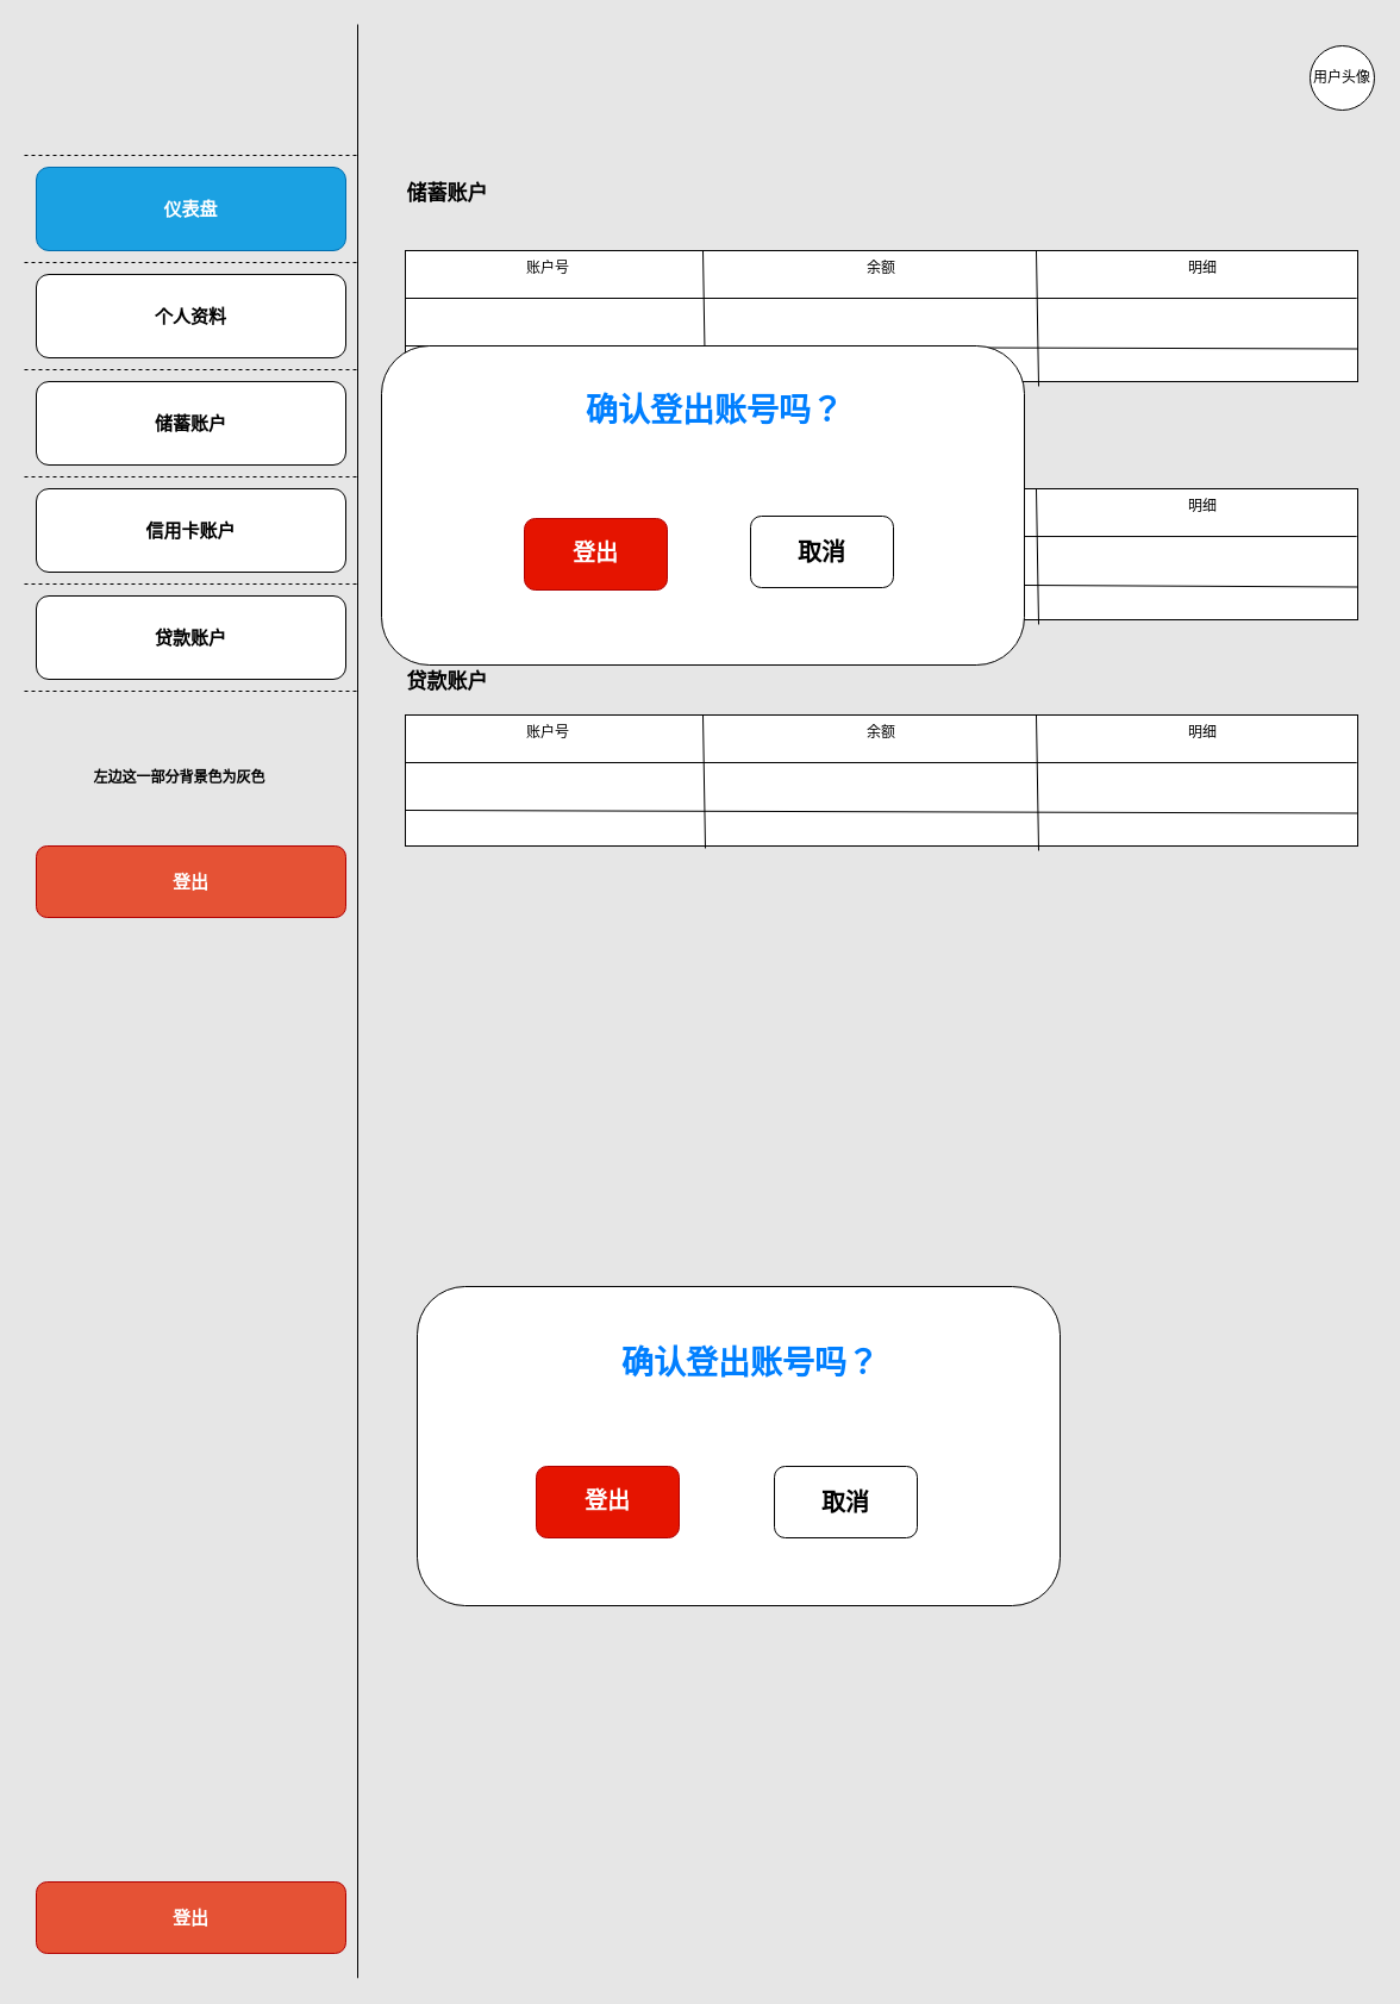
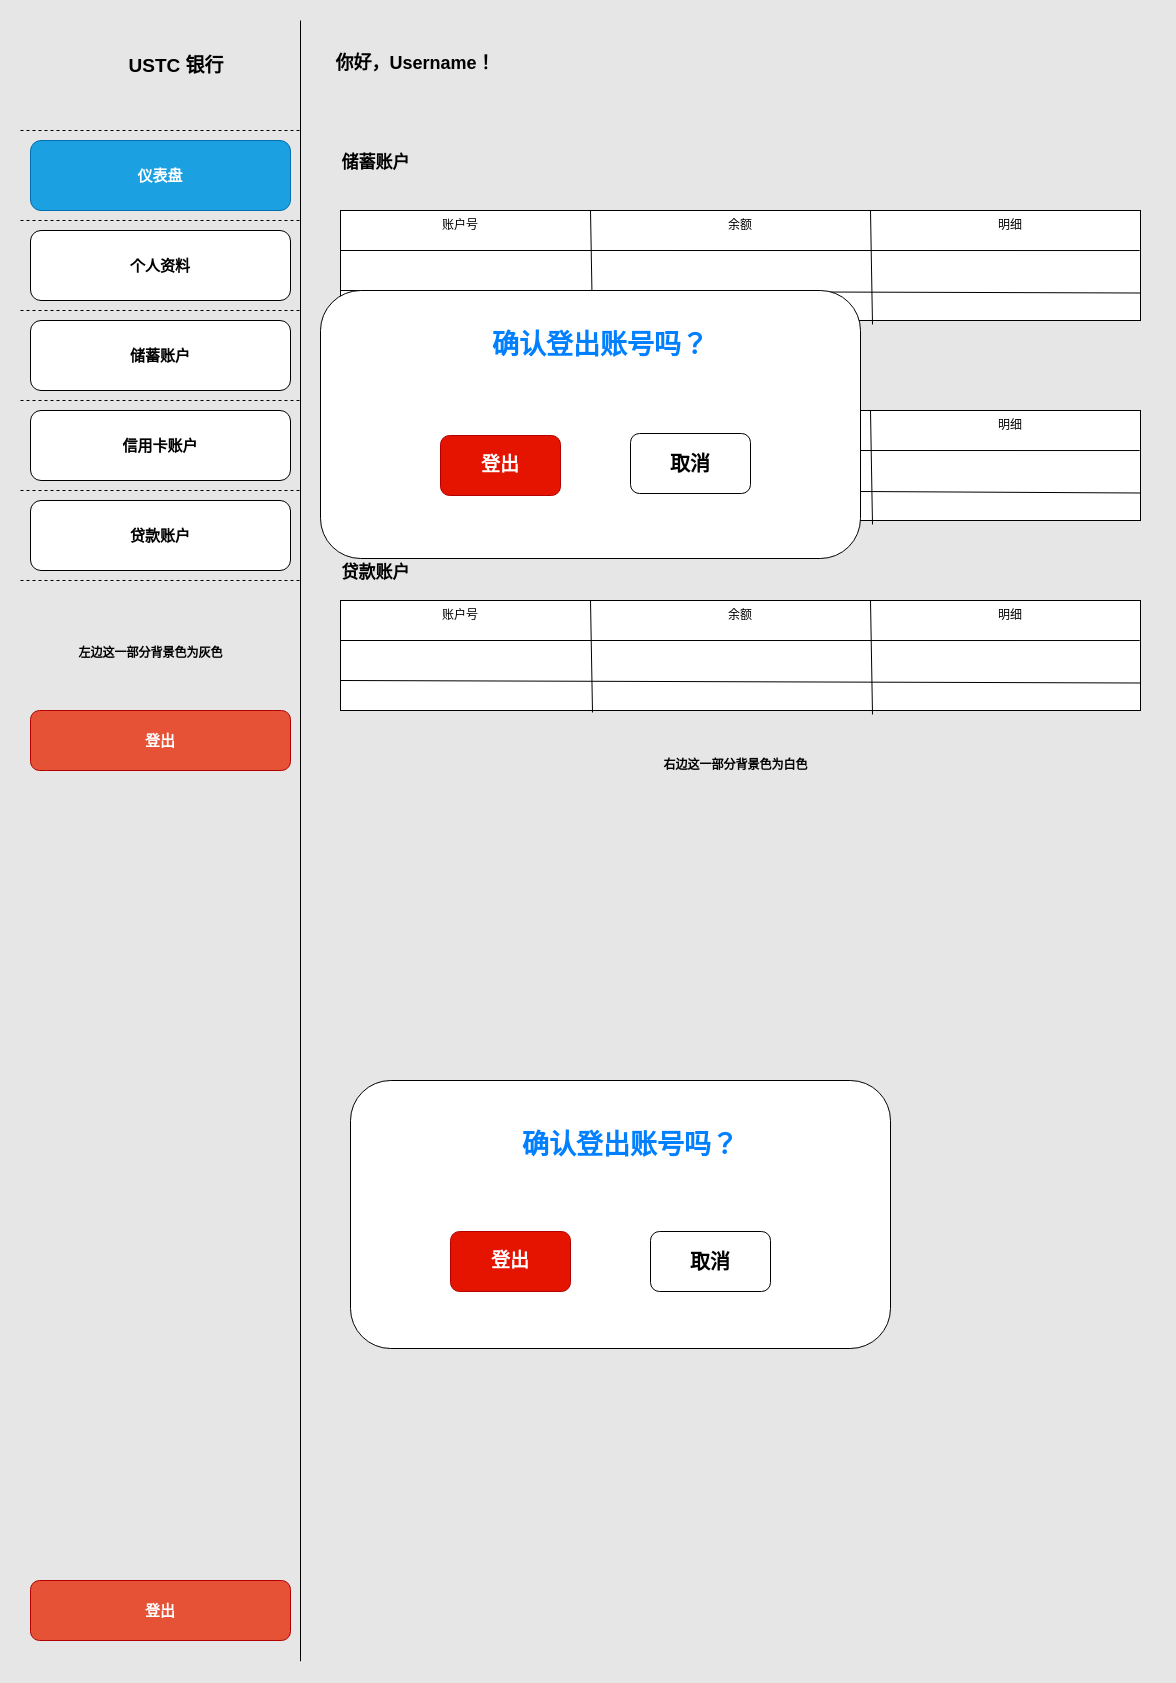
  <mxCell id="0" />
  <mxCell id="1" parent="0" />
  <mxCell id="2" value="" style="endArrow=none;html=1;rounded=0;" edge="1" parent="1"><mxGeometry width="50" height="50" relative="1" as="geometry"><mxPoint x="300" y="1660.784" as="sourcePoint" /><mxPoint x="300" as="targetPoint" y="20" /></mxGeometry></mxCell>
  <mxCell id="3" value="" style="endArrow=none;html=1;rounded=0;dashed=1;" edge="1" parent="1"><mxGeometry width="50" height="50" relative="1" as="geometry"><mxPoint y="130" as="sourcePoint" x="20" /><mxPoint x="300" y="130" as="targetPoint" /></mxGeometry></mxCell>
+ <mxCell id="4" value="&lt;b style=&quot;&quot;&gt;&lt;font style=&quot;font-size: 19px;&quot;&gt;USTC 银行&lt;/font&gt;&lt;/b&gt;" style="text;html=1;strokeColor=none;fillColor=none;align=center;verticalAlign=middle;whiteSpace=wrap;rounded=0;" vertex="1" parent="1"><mxGeometry x="114" y="48" width="124" height="36" as="geometry" /></mxCell>
  <mxCell id="5" value="" style="endArrow=none;html=1;rounded=0;dashed=1;" edge="1" parent="1"><mxGeometry width="50" height="50" relative="1" as="geometry"><mxPoint y="220" as="sourcePoint" x="20" /><mxPoint x="300" y="220" as="targetPoint" /></mxGeometry></mxCell>
  <mxCell id="6" value="" style="endArrow=none;html=1;rounded=0;dashed=1;" edge="1" parent="1"><mxGeometry width="50" height="50" relative="1" as="geometry"><mxPoint y="310" as="sourcePoint" x="20" /><mxPoint x="300" y="310" as="targetPoint" /></mxGeometry></mxCell>
  <mxCell id="7" value="" style="endArrow=none;html=1;rounded=0;dashed=1;" edge="1" parent="1"><mxGeometry width="50" height="50" relative="1" as="geometry"><mxPoint y="400" as="sourcePoint" x="20" /><mxPoint x="300" y="400" as="targetPoint" /></mxGeometry></mxCell>
  <mxCell id="8" value="" style="endArrow=none;html=1;rounded=0;dashed=1;" edge="1" parent="1"><mxGeometry width="50" height="50" relative="1" as="geometry"><mxPoint y="490" as="sourcePoint" x="20" /><mxPoint x="300" y="490" as="targetPoint" /></mxGeometry></mxCell>
  <mxCell id="9" value="" style="endArrow=none;html=1;rounded=0;dashed=1;" edge="1" parent="1"><mxGeometry width="50" height="50" relative="1" as="geometry"><mxPoint y="580" as="sourcePoint" x="20" /><mxPoint x="300" y="580" as="targetPoint" /></mxGeometry></mxCell>
  <mxCell id="10" value="&lt;b&gt;&lt;font style=&quot;font-size: 15px;&quot;&gt;仪表盘&lt;/font&gt;&lt;/b&gt;" style="rounded=1;whiteSpace=wrap;html=1;fillColor=#1ba1e2;fontColor=#ffffff;strokeColor=#006EAF;" vertex="1" parent="1"><mxGeometry x="30" y="140" width="260" height="70" as="geometry" /></mxCell>
  <mxCell id="11" value="&lt;b&gt;&lt;font style=&quot;font-size: 15px;&quot;&gt;个人资料&lt;/font&gt;&lt;/b&gt;" style="rounded=1;whiteSpace=wrap;html=1;" vertex="1" parent="1"><mxGeometry x="30" y="230" width="260" height="70" as="geometry" /></mxCell>
  <mxCell id="12" value="&lt;b&gt;&lt;font style=&quot;font-size: 15px;&quot;&gt;储蓄账户&lt;/font&gt;&lt;/b&gt;" style="rounded=1;whiteSpace=wrap;html=1;" vertex="1" parent="1"><mxGeometry x="30" y="320" width="260" height="70" as="geometry" /></mxCell>
  <mxCell id="13" value="&lt;b&gt;&lt;font style=&quot;font-size: 15px;&quot;&gt;信用卡账户&lt;/font&gt;&lt;/b&gt;" style="rounded=1;whiteSpace=wrap;html=1;" vertex="1" parent="1"><mxGeometry x="30" y="410" width="260" height="70" as="geometry" /></mxCell>
  <mxCell id="14" value="&lt;b&gt;&lt;font style=&quot;font-size: 15px;&quot;&gt;贷款账户&lt;/font&gt;&lt;/b&gt;" style="rounded=1;whiteSpace=wrap;html=1;" vertex="1" parent="1"><mxGeometry x="30" y="500" width="260" height="70" as="geometry" /></mxCell>
  <mxCell id="15" value="&lt;b&gt;&lt;font style=&quot;font-size: 15px;&quot;&gt;登出&lt;/font&gt;&lt;/b&gt;" style="rounded=1;whiteSpace=wrap;html=1;fillColor=#E55235;strokeColor=#B20000;fontColor=#ffffff;" vertex="1" parent="1"><mxGeometry x="30" y="710" width="260" height="60" as="geometry" /></mxCell>
  <mxCell id="16" value="&lt;b&gt;左边这一部分背景色为灰色&lt;/b&gt;" style="text;html=1;align=center;verticalAlign=middle;resizable=0;points=[];autosize=1;strokeColor=none;fillColor=none;" vertex="1" parent="1"><mxGeometry x="65" y="638" width="170" height="30" as="geometry" /></mxCell>
- <mxCell id="18" value="用户头像" style="ellipse;whiteSpace=wrap;html=1;aspect=fixed;" vertex="1" parent="1"><mxGeometry x="1100" y="38" width="54" height="54" as="geometry" /></mxCell>
+ <mxCell id="17" value="&lt;b&gt;&lt;font style=&quot;font-size: 18px;&quot;&gt;你好，Username！&lt;/font&gt;&lt;/b&gt;" style="text;html=1;strokeColor=none;fillColor=none;align=center;verticalAlign=middle;whiteSpace=wrap;rounded=0;" vertex="1" parent="1"><mxGeometry x="330" y="48" width="170" height="30" as="geometry" /></mxCell>
+ <mxCell id="19" value="&lt;b&gt;右边这一部分背景色为白色&lt;/b&gt;" style="text;html=1;align=center;verticalAlign=middle;resizable=0;points=[];autosize=1;strokeColor=none;fillColor=none;" vertex="1" parent="1"><mxGeometry x="650" y="750" width="170" height="30" as="geometry" /></mxCell>
  <mxCell id="20" value="&lt;b&gt;&lt;font style=&quot;font-size: 17px;&quot;&gt;储蓄账户&lt;/font&gt;&lt;/b&gt;" style="text;html=1;align=center;verticalAlign=middle;resizable=0;points=[];autosize=1;strokeColor=none;fillColor=none;" vertex="1" parent="1"><mxGeometry x="330" y="148" width="90" height="30" as="geometry" /></mxCell>
  <mxCell id="21" value="" style="rounded=0;whiteSpace=wrap;html=1;glass=0;" vertex="1" parent="1"><mxGeometry x="340" y="210" width="800" height="110" as="geometry" /></mxCell>
  <mxCell id="22" value="" style="endArrow=none;html=1;entryX=0.999;entryY=0.364;entryDx=0;entryDy=0;entryPerimeter=0;" edge="1" parent="1" target="21"><mxGeometry width="50" height="50" relative="1" as="geometry"><mxPoint x="340" y="250" as="sourcePoint" /><mxPoint x="390" y="200" as="targetPoint" /></mxGeometry></mxCell>
  <mxCell id="23" value="" style="endArrow=none;html=1;entryX=1;entryY=0.75;entryDx=0;entryDy=0;" edge="1" parent="1" target="21"><mxGeometry width="50" height="50" relative="1" as="geometry"><mxPoint x="340" y="290" as="sourcePoint" /><mxPoint x="390" y="240" as="targetPoint" /></mxGeometry></mxCell>
  <mxCell id="24" value="" style="endArrow=none;html=1;exitX=0.315;exitY=1.018;exitDx=0;exitDy=0;exitPerimeter=0;" edge="1" parent="1" source="21"><mxGeometry width="50" height="50" relative="1" as="geometry"><mxPoint x="540" y="260" as="sourcePoint" /><mxPoint x="590" y="210" as="targetPoint" /></mxGeometry></mxCell>
  <mxCell id="25" value="账户号" style="text;html=1;strokeColor=none;fillColor=none;align=center;verticalAlign=middle;whiteSpace=wrap;rounded=0;" vertex="1" parent="1"><mxGeometry x="430" y="210" width="60" height="30" as="geometry" /></mxCell>
  <mxCell id="26" value="" style="endArrow=none;html=1;exitX=0.665;exitY=1.036;exitDx=0;exitDy=0;exitPerimeter=0;" edge="1" parent="1" source="21"><mxGeometry width="50" height="50" relative="1" as="geometry"><mxPoint x="820" y="260" as="sourcePoint" /><mxPoint x="870" y="210" as="targetPoint" /></mxGeometry></mxCell>
  <mxCell id="27" value="余额" style="text;html=1;strokeColor=none;fillColor=none;align=center;verticalAlign=middle;whiteSpace=wrap;rounded=0;" vertex="1" parent="1"><mxGeometry x="710" y="210" width="60" height="30" as="geometry" /></mxCell>
  <mxCell id="28" value="明细" style="text;html=1;strokeColor=none;fillColor=none;align=center;verticalAlign=middle;whiteSpace=wrap;rounded=0;" vertex="1" parent="1"><mxGeometry x="980" y="210" width="60" height="30" as="geometry" /></mxCell>
  <mxCell id="29" value="&lt;b&gt;&lt;font style=&quot;font-size: 17px;&quot;&gt;信用卡账户&lt;/font&gt;&lt;/b&gt;" style="text;html=1;strokeColor=none;fillColor=none;align=center;verticalAlign=middle;whiteSpace=wrap;rounded=0;" vertex="1" parent="1"><mxGeometry x="330" y="360" width="100" height="30" as="geometry" /></mxCell>
  <mxCell id="30" value="" style="rounded=0;whiteSpace=wrap;html=1;glass=0;" vertex="1" parent="1"><mxGeometry x="340" y="410" width="800" height="110" as="geometry" /></mxCell>
  <mxCell id="31" value="" style="endArrow=none;html=1;entryX=0.999;entryY=0.364;entryDx=0;entryDy=0;entryPerimeter=0;" edge="1" parent="1" target="30"><mxGeometry width="50" height="50" relative="1" as="geometry"><mxPoint x="340" y="450" as="sourcePoint" /><mxPoint x="390" y="400" as="targetPoint" /></mxGeometry></mxCell>
  <mxCell id="32" value="" style="endArrow=none;html=1;entryX=1;entryY=0.75;entryDx=0;entryDy=0;" edge="1" parent="1" target="30"><mxGeometry width="50" height="50" relative="1" as="geometry"><mxPoint x="340" y="490" as="sourcePoint" /><mxPoint x="390" y="440" as="targetPoint" /><Array as="points"><mxPoint x="670" y="490" /></Array></mxGeometry></mxCell>
  <mxCell id="33" value="" style="endArrow=none;html=1;exitX=0.315;exitY=1.018;exitDx=0;exitDy=0;exitPerimeter=0;" edge="1" parent="1" source="30"><mxGeometry width="50" height="50" relative="1" as="geometry"><mxPoint x="540" y="460" as="sourcePoint" /><mxPoint x="590" y="410" as="targetPoint" /></mxGeometry></mxCell>
  <mxCell id="34" value="账户号" style="text;html=1;strokeColor=none;fillColor=none;align=center;verticalAlign=middle;whiteSpace=wrap;rounded=0;" vertex="1" parent="1"><mxGeometry x="430" y="410" width="60" height="30" as="geometry" /></mxCell>
  <mxCell id="35" value="" style="endArrow=none;html=1;exitX=0.665;exitY=1.036;exitDx=0;exitDy=0;exitPerimeter=0;" edge="1" parent="1" source="30"><mxGeometry width="50" height="50" relative="1" as="geometry"><mxPoint x="820" y="460" as="sourcePoint" /><mxPoint x="870" y="410" as="targetPoint" /></mxGeometry></mxCell>
  <mxCell id="36" value="余额" style="text;html=1;strokeColor=none;fillColor=none;align=center;verticalAlign=middle;whiteSpace=wrap;rounded=0;" vertex="1" parent="1"><mxGeometry x="710" y="410" width="60" height="30" as="geometry" /></mxCell>
  <mxCell id="37" value="明细" style="text;html=1;strokeColor=none;fillColor=none;align=center;verticalAlign=middle;whiteSpace=wrap;rounded=0;" vertex="1" parent="1"><mxGeometry x="980" y="410" width="60" height="30" as="geometry" /></mxCell>
  <mxCell id="38" value="" style="rounded=0;whiteSpace=wrap;html=1;glass=0;" vertex="1" parent="1"><mxGeometry x="340" y="600" width="800" height="110" as="geometry" /></mxCell>
  <mxCell id="39" value="" style="endArrow=none;html=1;entryX=0.999;entryY=0.364;entryDx=0;entryDy=0;entryPerimeter=0;" edge="1" parent="1" target="38"><mxGeometry width="50" height="50" relative="1" as="geometry"><mxPoint x="340" y="640" as="sourcePoint" /><mxPoint x="390" y="590" as="targetPoint" /></mxGeometry></mxCell>
  <mxCell id="40" value="" style="endArrow=none;html=1;entryX=1;entryY=0.75;entryDx=0;entryDy=0;" edge="1" parent="1" target="38"><mxGeometry width="50" height="50" relative="1" as="geometry"><mxPoint x="340" y="680" as="sourcePoint" /><mxPoint x="390" y="630" as="targetPoint" /></mxGeometry></mxCell>
  <mxCell id="41" value="" style="endArrow=none;html=1;exitX=0.315;exitY=1.018;exitDx=0;exitDy=0;exitPerimeter=0;" edge="1" parent="1" source="38"><mxGeometry width="50" height="50" relative="1" as="geometry"><mxPoint x="540" y="650" as="sourcePoint" /><mxPoint x="590" y="600" as="targetPoint" /></mxGeometry></mxCell>
  <mxCell id="42" value="账户号" style="text;html=1;strokeColor=none;fillColor=none;align=center;verticalAlign=middle;whiteSpace=wrap;rounded=0;" vertex="1" parent="1"><mxGeometry x="430" y="600" width="60" height="30" as="geometry" /></mxCell>
  <mxCell id="43" value="" style="endArrow=none;html=1;exitX=0.665;exitY=1.036;exitDx=0;exitDy=0;exitPerimeter=0;" edge="1" parent="1" source="38"><mxGeometry width="50" height="50" relative="1" as="geometry"><mxPoint x="820" y="650" as="sourcePoint" /><mxPoint x="870" y="600" as="targetPoint" /></mxGeometry></mxCell>
  <mxCell id="44" value="余额" style="text;html=1;strokeColor=none;fillColor=none;align=center;verticalAlign=middle;whiteSpace=wrap;rounded=0;" vertex="1" parent="1"><mxGeometry x="710" y="600" width="60" height="30" as="geometry" /></mxCell>
  <mxCell id="45" value="明细" style="text;html=1;strokeColor=none;fillColor=none;align=center;verticalAlign=middle;whiteSpace=wrap;rounded=0;" vertex="1" parent="1"><mxGeometry x="980" y="600" width="60" height="30" as="geometry" /></mxCell>
  <mxCell id="46" value="&lt;b&gt;&lt;font style=&quot;font-size: 17px;&quot;&gt;贷款账户&lt;/font&gt;&lt;/b&gt;" style="text;html=1;align=center;verticalAlign=middle;resizable=0;points=[];autosize=1;strokeColor=none;fillColor=none;" vertex="1" parent="1"><mxGeometry x="330" y="558" width="90" height="30" as="geometry" /></mxCell>
  <mxCell id="47" value="" style="rounded=1;whiteSpace=wrap;html=1;" vertex="1" parent="1"><mxGeometry x="320" y="290" width="540" height="268" as="geometry" /></mxCell>
  <mxCell id="48" value="&lt;b&gt;&lt;font color=&quot;#007fff&quot; style=&quot;font-size: 27px;&quot;&gt;确认登出账号吗？&lt;/font&gt;&lt;/b&gt;" style="text;html=1;strokeColor=none;fillColor=none;align=center;verticalAlign=middle;whiteSpace=wrap;rounded=0;" vertex="1" parent="1"><mxGeometry x="470" y="330" width="260" height="30" as="geometry" /></mxCell>
  <mxCell id="49" value="" style="rounded=1;whiteSpace=wrap;html=1;fillColor=#e51400;fontColor=#ffffff;strokeColor=#B20000;" vertex="1" parent="1"><mxGeometry x="440" y="435" width="120" height="60" as="geometry" /></mxCell>
  <mxCell id="50" value="&lt;font style=&quot;font-size: 19px;&quot; color=&quot;#ffffff&quot;&gt;&lt;b&gt;登出&lt;/b&gt;&lt;/font&gt;" style="text;html=1;strokeColor=none;fillColor=none;align=center;verticalAlign=middle;whiteSpace=wrap;rounded=0;" vertex="1" parent="1"><mxGeometry x="470" y="450" width="60" height="30" as="geometry" /></mxCell>
  <mxCell id="51" value="" style="rounded=1;whiteSpace=wrap;html=1;" vertex="1" parent="1"><mxGeometry x="630" y="433" width="120" height="60" as="geometry" /></mxCell>
  <mxCell id="52" value="&lt;font style=&quot;font-size: 20px;&quot;&gt;&lt;b&gt;取消&lt;/b&gt;&lt;/font&gt;" style="text;html=1;strokeColor=none;fillColor=none;align=center;verticalAlign=middle;whiteSpace=wrap;rounded=0;" vertex="1" parent="1"><mxGeometry x="660" y="448" width="60" height="30" as="geometry" /></mxCell>
  <mxCell id="53" value="&lt;b&gt;&lt;font style=&quot;font-size: 15px;&quot;&gt;登出&lt;/font&gt;&lt;/b&gt;" style="rounded=1;whiteSpace=wrap;html=1;fillColor=#E55235;strokeColor=#B20000;fontColor=#ffffff;" vertex="1" parent="1"><mxGeometry x="30" y="1580" width="260" height="60" as="geometry" /></mxCell>
  <mxCell id="54" value="" style="rounded=1;whiteSpace=wrap;html=1;fontStyle=1" vertex="1" parent="1"><mxGeometry x="350" y="1080" width="540" height="268" as="geometry" /></mxCell>
  <mxCell id="55" value="" style="rounded=1;whiteSpace=wrap;html=1;fillColor=#e51400;fontColor=#ffffff;strokeColor=#B20000;" vertex="1" parent="1"><mxGeometry x="450" y="1231" width="120" height="60" as="geometry" /></mxCell>
  <mxCell id="56" value="" style="rounded=1;whiteSpace=wrap;html=1;" vertex="1" parent="1"><mxGeometry x="650" y="1231" width="120" height="60" as="geometry" /></mxCell>
  <mxCell id="57" value="&lt;b&gt;&lt;font color=&quot;#007fff&quot; style=&quot;font-size: 27px;&quot;&gt;确认登出账号吗？&lt;/font&gt;&lt;/b&gt;" style="text;html=1;strokeColor=none;fillColor=none;align=center;verticalAlign=middle;whiteSpace=wrap;rounded=0;" vertex="1" parent="1"><mxGeometry x="500" y="1130" width="260" height="30" as="geometry" /></mxCell>
  <mxCell id="58" value="&lt;font style=&quot;font-size: 19px;&quot; color=&quot;#ffffff&quot;&gt;&lt;b&gt;登出&lt;/b&gt;&lt;/font&gt;" style="text;html=1;strokeColor=none;fillColor=none;align=center;verticalAlign=middle;whiteSpace=wrap;rounded=0;" vertex="1" parent="1"><mxGeometry x="480" y="1246" width="60" height="30" as="geometry" /></mxCell>
  <mxCell id="59" value="&lt;font style=&quot;font-size: 20px;&quot;&gt;&lt;b&gt;取消&lt;/b&gt;&lt;/font&gt;" style="text;html=1;strokeColor=none;fillColor=none;align=center;verticalAlign=middle;whiteSpace=wrap;rounded=0;" vertex="1" parent="1"><mxGeometry x="680" y="1246" width="60" height="30" as="geometry" /></mxCell>
